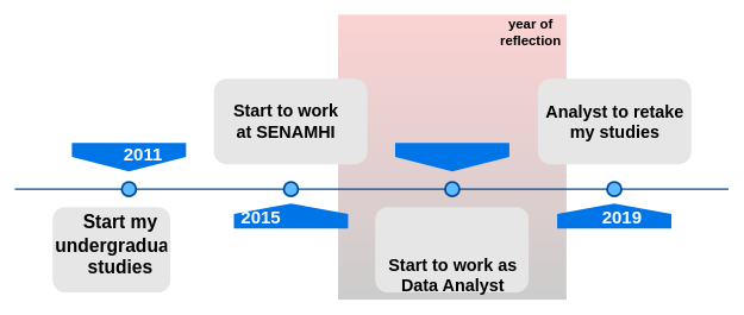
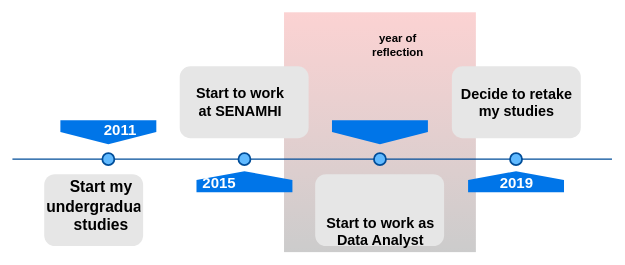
  <mxCell id="0" />
  <mxCell id="1" parent="0" />
  <mxCell id="2" value="" style="rounded=0;whiteSpace=wrap;html=1;fillColor=#F8A6A6;strokeColor=none;gradientColor=#999999;gradientDirection=south;opacity=50;" vertex="1" parent="1"><mxGeometry x="473" y="20" width="320" height="400" as="geometry" /></mxCell>
  <mxCell id="3" value="" style="line;strokeWidth=2;html=1;fillColor=none;fontSize=28;fontColor=#004D99;strokeColor=#004D99;" parent="1" vertex="1"><mxGeometry x="20" y="260" width="1000" height="10" as="geometry" /></mxCell>
  <mxCell id="4" value="" style="shape=offPageConnector;whiteSpace=wrap;html=1;fillColor=#0075E8;fontSize=15;fontColor=#FFFFFF;size=0.509;verticalAlign=top;strokeColor=none;" parent="1" vertex="1"><mxGeometry x="100" y="200" width="160" height="40" as="geometry" /></mxCell>
  <mxCell id="5" value="" style="shape=offPageConnector;whiteSpace=wrap;html=1;fillColor=#0075E8;fontSize=15;fontColor=#FFFFFF;size=0.509;verticalAlign=top;strokeColor=none;" parent="1" vertex="1"><mxGeometry x="553" y="200" width="160" height="40" as="geometry" /></mxCell>
  <mxCell id="6" value="" style="shape=offPageConnector;whiteSpace=wrap;html=1;fillColor=#0075E8;fontSize=15;fontColor=#FFFFFF;size=0.418;flipV=1;verticalAlign=bottom;strokeColor=none;spacingBottom=4;" parent="1" vertex="1"><mxGeometry x="327" y="285" width="160" height="35" as="geometry" /></mxCell>
  <mxCell id="7" value="" style="shape=offPageConnector;whiteSpace=wrap;html=1;fillColor=#0075E8;fontSize=15;fontColor=#FFFFFF;size=0.418;flipV=1;verticalAlign=bottom;strokeColor=none;spacingBottom=4;" parent="1" vertex="1"><mxGeometry x="780" y="285" width="160" height="35" as="geometry" /></mxCell>
  <mxCell id="8" value="" style="ellipse;whiteSpace=wrap;html=1;fillColor=#61BAFF;fontSize=28;fontColor=#004D99;strokeWidth=3;strokeColor=#004D99;" parent="1" vertex="1"><mxGeometry x="170" y="255" width="20" height="20" as="geometry" /></mxCell>
  <mxCell id="9" value="" style="ellipse;whiteSpace=wrap;html=1;fillColor=#61BAFF;fontSize=28;fontColor=#004D99;strokeWidth=3;strokeColor=#004D99;" parent="1" vertex="1"><mxGeometry x="397" y="255" width="20" height="20" as="geometry" /></mxCell>
  <mxCell id="10" value="" style="ellipse;whiteSpace=wrap;html=1;fillColor=#61BAFF;fontSize=28;fontColor=#004D99;strokeWidth=3;strokeColor=#004D99;" parent="1" vertex="1"><mxGeometry x="623" y="255" width="20" height="20" as="geometry" /></mxCell>
  <mxCell id="11" value="" style="ellipse;whiteSpace=wrap;html=1;fillColor=#61BAFF;fontSize=28;fontColor=#004D99;strokeWidth=3;strokeColor=#004D99;" parent="1" vertex="1"><mxGeometry x="850" y="255" width="20" height="20" as="geometry" /></mxCell>
  <mxCell id="12" value="&lt;h1&gt;Start my undergraduate studies&lt;/h1&gt;" style="text;html=1;spacing=5;spacingTop=-20;whiteSpace=wrap;overflow=hidden;strokeColor=none;strokeWidth=3;fillColor=#E6E6E6;fontSize=13;fontColor=#000000;align=center;rounded=1;" parent="1" vertex="1"><mxGeometry x="73" y="290" width="165" height="120" as="geometry" /></mxCell>
  <mxCell id="13" value="&lt;h1&gt;&lt;br&gt;&lt;/h1&gt;" style="text;html=1;spacing=5;spacingTop=-20;whiteSpace=wrap;overflow=hidden;strokeColor=none;strokeWidth=3;fillColor=#E6E6E6;fontSize=13;fontColor=#000000;align=center;rounded=1;" parent="1" vertex="1"><mxGeometry x="299" y="110" width="215" height="120" as="geometry" /></mxCell>
  <mxCell id="14" value="&lt;h1&gt;&lt;br&gt;&lt;/h1&gt;" style="text;html=1;spacing=5;spacingTop=-20;whiteSpace=wrap;overflow=hidden;strokeColor=none;strokeWidth=3;fillColor=#E6E6E6;fontSize=13;fontColor=#000000;align=center;rounded=1;" parent="1" vertex="1"><mxGeometry x="525" y="290" width="215" height="120" as="geometry" /></mxCell>
  <mxCell id="15" value="&lt;h1&gt;&lt;br&gt;&lt;/h1&gt;" style="text;html=1;spacing=5;spacingTop=-20;whiteSpace=wrap;overflow=hidden;strokeColor=none;strokeWidth=3;fillColor=#E6E6E6;fontSize=13;fontColor=#000000;align=center;rounded=1;" parent="1" vertex="1"><mxGeometry x="753" y="110" width="215" height="120" as="geometry" /></mxCell>
  <mxCell id="16" value="&lt;b style=&quot;color: rgb(255 , 255 , 255) ; font-size: 15px&quot;&gt;&lt;font style=&quot;font-size: 25px&quot;&gt;2011&lt;/font&gt;&lt;/b&gt;" style="text;html=1;strokeColor=none;fillColor=none;align=center;verticalAlign=middle;whiteSpace=wrap;rounded=0;" vertex="1" parent="1"><mxGeometry x="180" y="206" width="40" height="20" as="geometry" /></mxCell>
  <mxCell id="17" value="&lt;font color=&quot;#ffffff&quot;&gt;&lt;span style=&quot;font-size: 25px&quot;&gt;&lt;b&gt;2015&lt;/b&gt;&lt;/span&gt;&lt;/font&gt;" style="text;html=1;strokeColor=none;fillColor=none;align=center;verticalAlign=middle;whiteSpace=wrap;rounded=0;" vertex="1" parent="1"><mxGeometry x="345" y="292.5" width="40" height="20" as="geometry" /></mxCell>
  <mxCell id="18" value="&lt;h1&gt;Start to work at SENAMHI&lt;/h1&gt;" style="text;html=1;strokeColor=none;fillColor=none;align=center;verticalAlign=middle;whiteSpace=wrap;rounded=0;" vertex="1" parent="1"><mxGeometry x="320" y="160" width="160" height="20" as="geometry" /></mxCell>
  <mxCell id="19" value="&lt;h1 style=&quot;text-align: center&quot;&gt;Start to work as Data Analyst&lt;/h1&gt;" style="text;whiteSpace=wrap;html=1;" vertex="1" parent="1"><mxGeometry x="533" y="335" width="200" height="60" as="geometry" /></mxCell>
- <mxCell id="20" value="&lt;font color=&quot;#ffffff&quot;&gt;&lt;span style=&quot;font-size: 25px&quot;&gt;&lt;b&gt;2019&lt;/b&gt;&lt;/span&gt;&lt;/font&gt;" style="text;html=1;strokeColor=none;fillColor=none;align=center;verticalAlign=middle;whiteSpace=wrap;rounded=0;" vertex="1" parent="1"><mxGeometry x="851" y="292.5" width="40" height="20" as="geometry" /></mxCell>
- <mxCell id="21" value="&lt;h1 style=&quot;text-align: center&quot;&gt;Analyst to retake my studies&lt;/h1&gt;" style="text;whiteSpace=wrap;html=1;" vertex="1" parent="1"><mxGeometry x="760" y="120" width="200" height="60" as="geometry" /></mxCell>
- <mxCell id="22" value="&lt;b&gt;&lt;font style=&quot;font-size: 19px&quot;&gt;year of reflection&lt;/font&gt;&lt;/b&gt;" style="text;html=1;strokeColor=none;fillColor=none;align=center;verticalAlign=middle;whiteSpace=wrap;rounded=0;opacity=50;" vertex="1" parent="1"><mxGeometry x="693" y="30" width="100" height="30" as="geometry" /></mxCell>
+ <mxCell id="20" value="&lt;font color=&quot;#ffffff&quot;&gt;&lt;span style=&quot;font-size: 25px&quot;&gt;&lt;b&gt;2019&lt;/b&gt;&lt;/span&gt;&lt;/font&gt;" style="text;html=1;strokeColor=none;fillColor=none;align=center;verticalAlign=middle;whiteSpace=wrap;rounded=0;" vertex="1" parent="1"><mxGeometry x="841" y="292.5" width="40" height="20" as="geometry" /></mxCell>
+ <mxCell id="21" value="&lt;h1 style=&quot;text-align: center&quot;&gt;Decide to retake my studies&lt;/h1&gt;" style="text;whiteSpace=wrap;html=1;" vertex="1" parent="1"><mxGeometry x="760" y="120" width="200" height="60" as="geometry" /></mxCell>
+ <mxCell id="22" value="&lt;b&gt;&lt;font style=&quot;font-size: 19px&quot;&gt;year of reflection&lt;/font&gt;&lt;/b&gt;" style="text;html=1;strokeColor=none;fillColor=none;align=center;verticalAlign=middle;whiteSpace=wrap;rounded=0;opacity=50;" vertex="1" parent="1"><mxGeometry x="613" y="60" width="100" height="30" as="geometry" /></mxCell>
